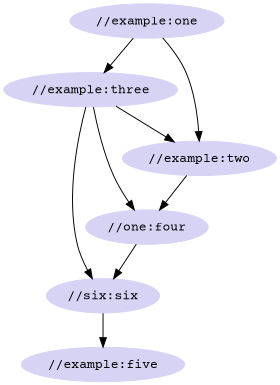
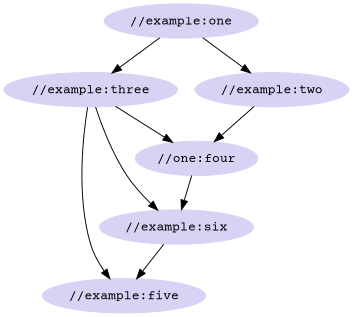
  digraph {
    fontname="Courier Prime"
    node [color="#D6D3F5" fontname="Courier Prime" style=filled]
    edge [fontname="Courier Prime"]
-   "//example:six" [label="//six:six"]
+   "//example:six"
    "//example:five"
    n3 [label="//one:four"]
    "//example:one"
    "//example:three"
    "//example:two"
    "//example:six" -> "//example:five"
    n3 -> "//example:six"
    "//example:one" -> "//example:three"
    "//example:one" -> "//example:two"
    "//example:three" -> "//example:six"
-   "//example:three" -> "//example:two"
+   "//example:three" -> "//example:five"
    "//example:three" -> n3
    "//example:two" -> n3
  }
